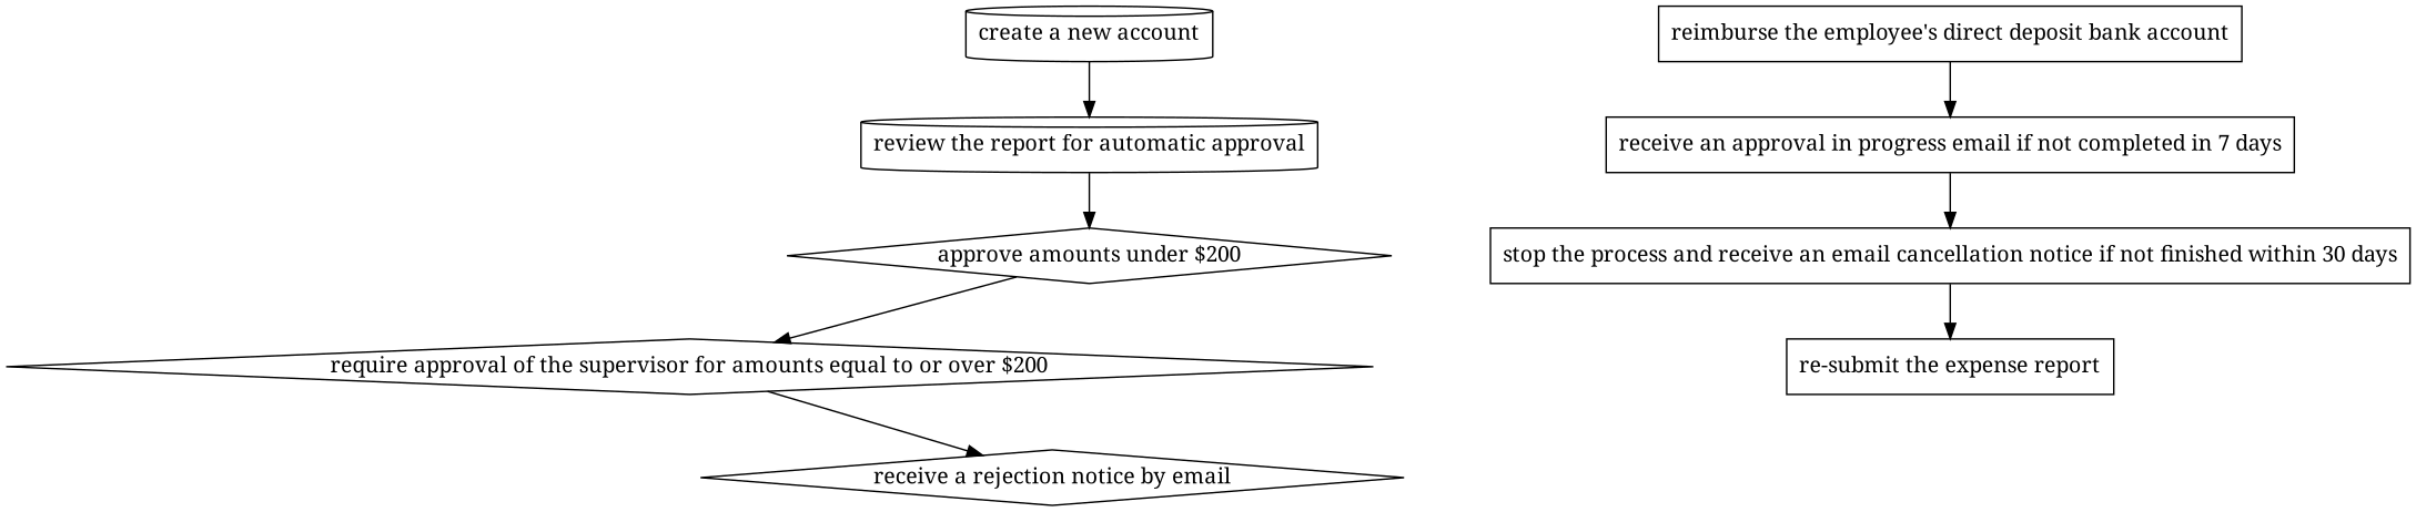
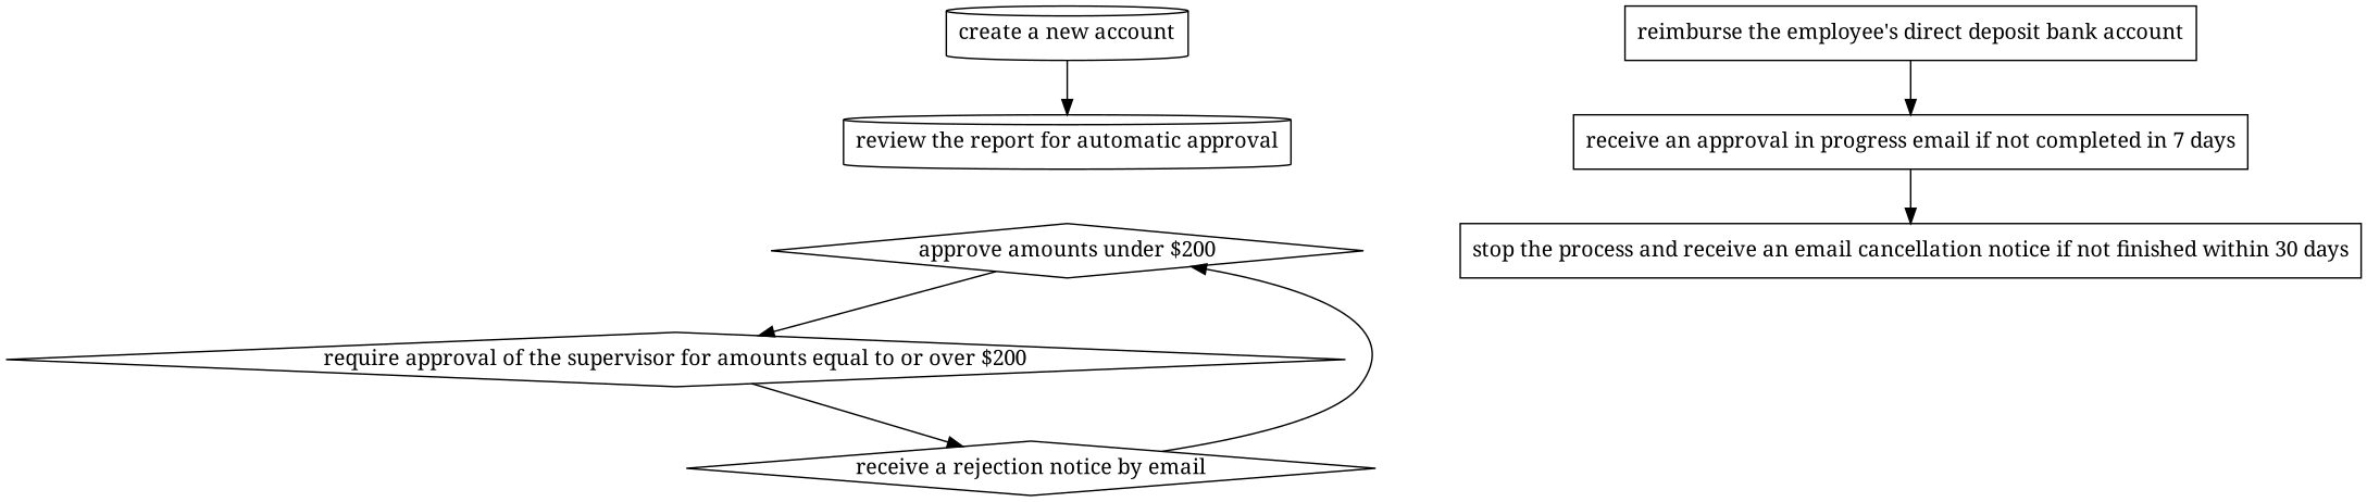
  strict digraph {
    fontname="Noto Serif"
    node [fontname="Noto Serif" shape=box]
    edge [attrs="{'type': 'flow', 'label': 'flow'}" fontname="Noto Serif"]
    "create a new account" [attrs="{'type': 'Activity', 'label': 'create a new account'}" shape=cylinder]
    "review the report for automatic approval" [attrs="{'type': 'Activity', 'label': 'review the report for automatic approval'}" shape=cylinder]
    "approve amounts under $200" [attrs="{'type': 'Activity', 'label': 'approve amounts under $200'}" shape=diamond]
    "require approval of the supervisor for amounts equal to or over $200" [attrs="{'type': 'Activity', 'label': 'require approval of the supervisor for amounts equal to or over $200'}" shape=diamond]
    "receive a rejection notice by email" [attrs="{'type': 'Activity', 'label': 'receive a rejection notice by email'}" shape=diamond]
    "reimburse the employee's direct deposit bank account" [attrs="{'type': 'Activity', 'label': \"reimburse the employee's direct deposit bank account\"}"]
    "receive an approval in progress email if not completed in 7 days" [attrs="{'type': 'Activity', 'label': 'receive an approval in progress email if not completed in 7 days'}"]
    "stop the process and receive an email cancellation notice if not finished within 30 days" [attrs="{'type': 'Activity', 'label': 'stop the process and receive an email cancellation notice if not finished within 30 days'}"]
-   "re-submit the expense report" [attrs="{'type': 'Activity', 'label': 're-submit the expense report'}"]
    "create a new account" -> "review the report for automatic approval"
-   "review the report for automatic approval" -> "approve amounts under $200"
+   "receive a rejection notice by email" -> "approve amounts under $200"
    "approve amounts under $200" -> "require approval of the supervisor for amounts equal to or over $200"
    "require approval of the supervisor for amounts equal to or over $200" -> "receive a rejection notice by email"
    "reimburse the employee's direct deposit bank account" -> "receive an approval in progress email if not completed in 7 days"
    "receive an approval in progress email if not completed in 7 days" -> "stop the process and receive an email cancellation notice if not finished within 30 days"
-   "stop the process and receive an email cancellation notice if not finished within 30 days" -> "re-submit the expense report"
  }
